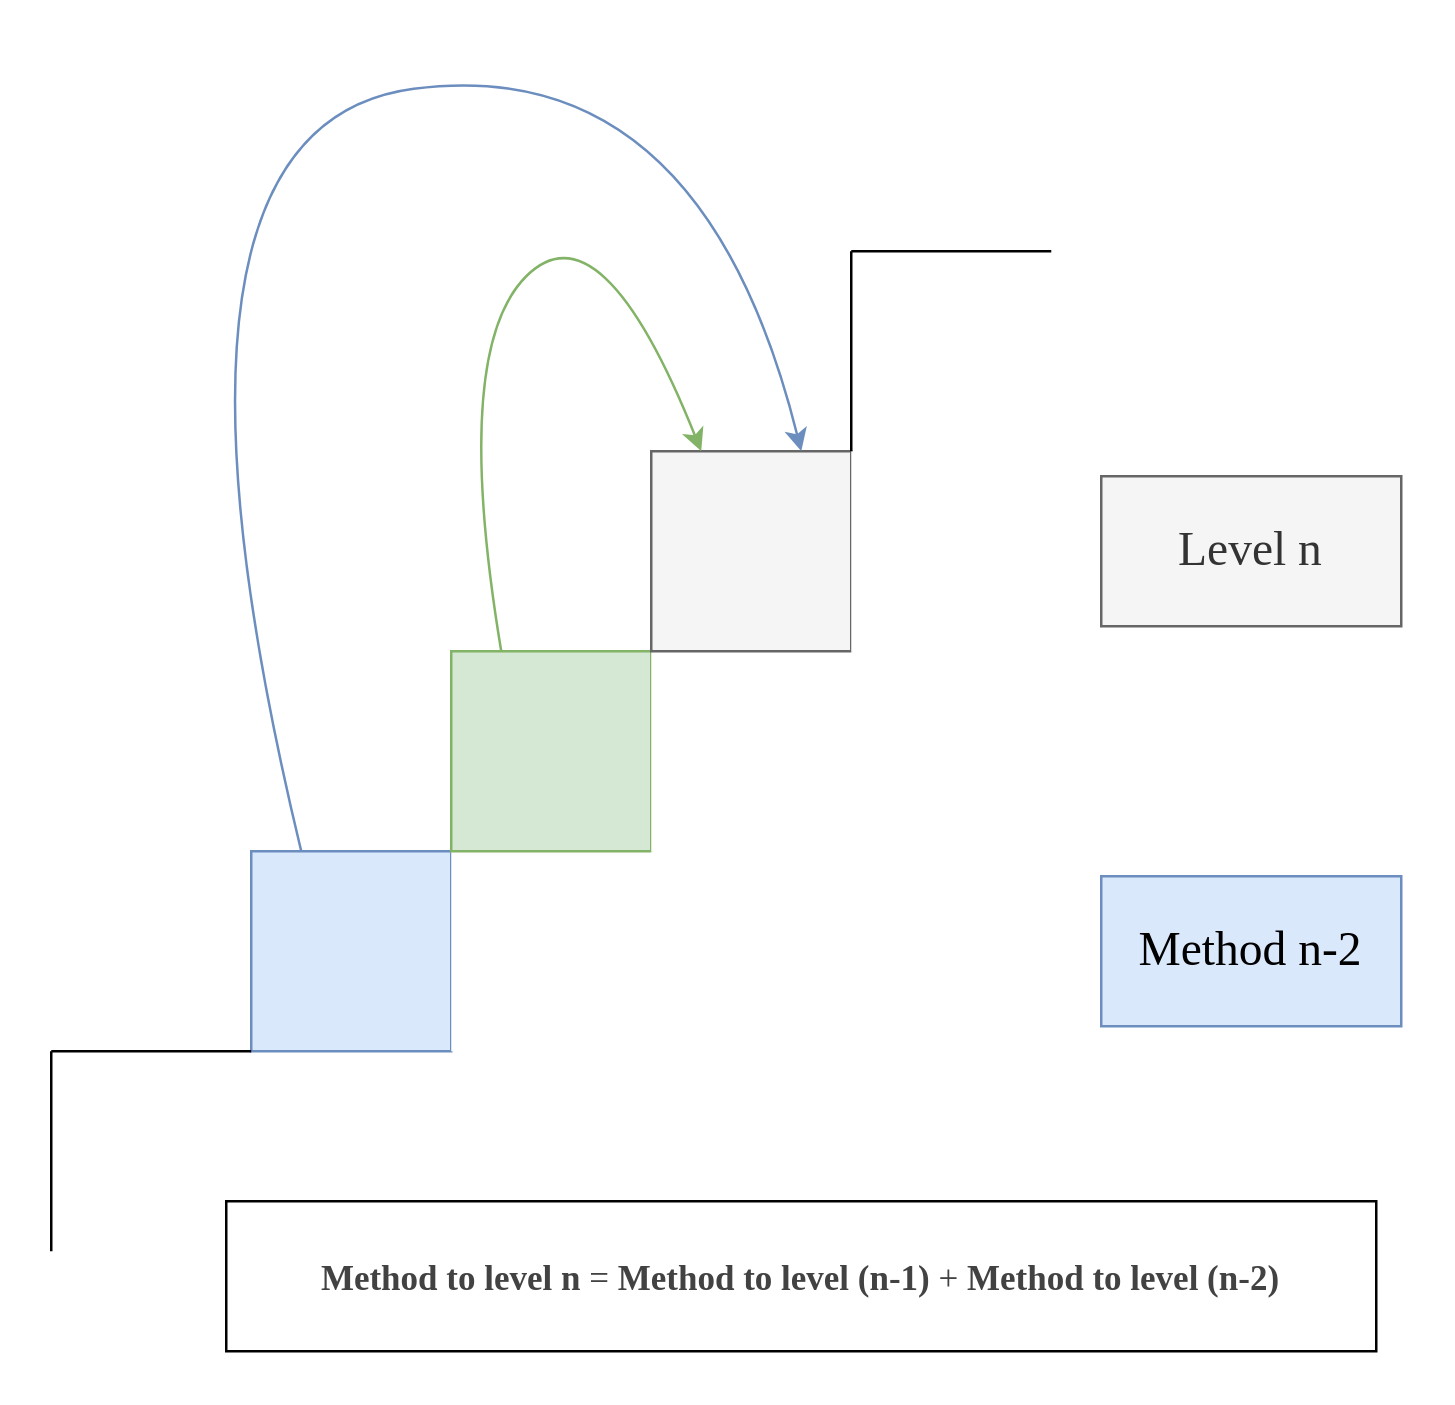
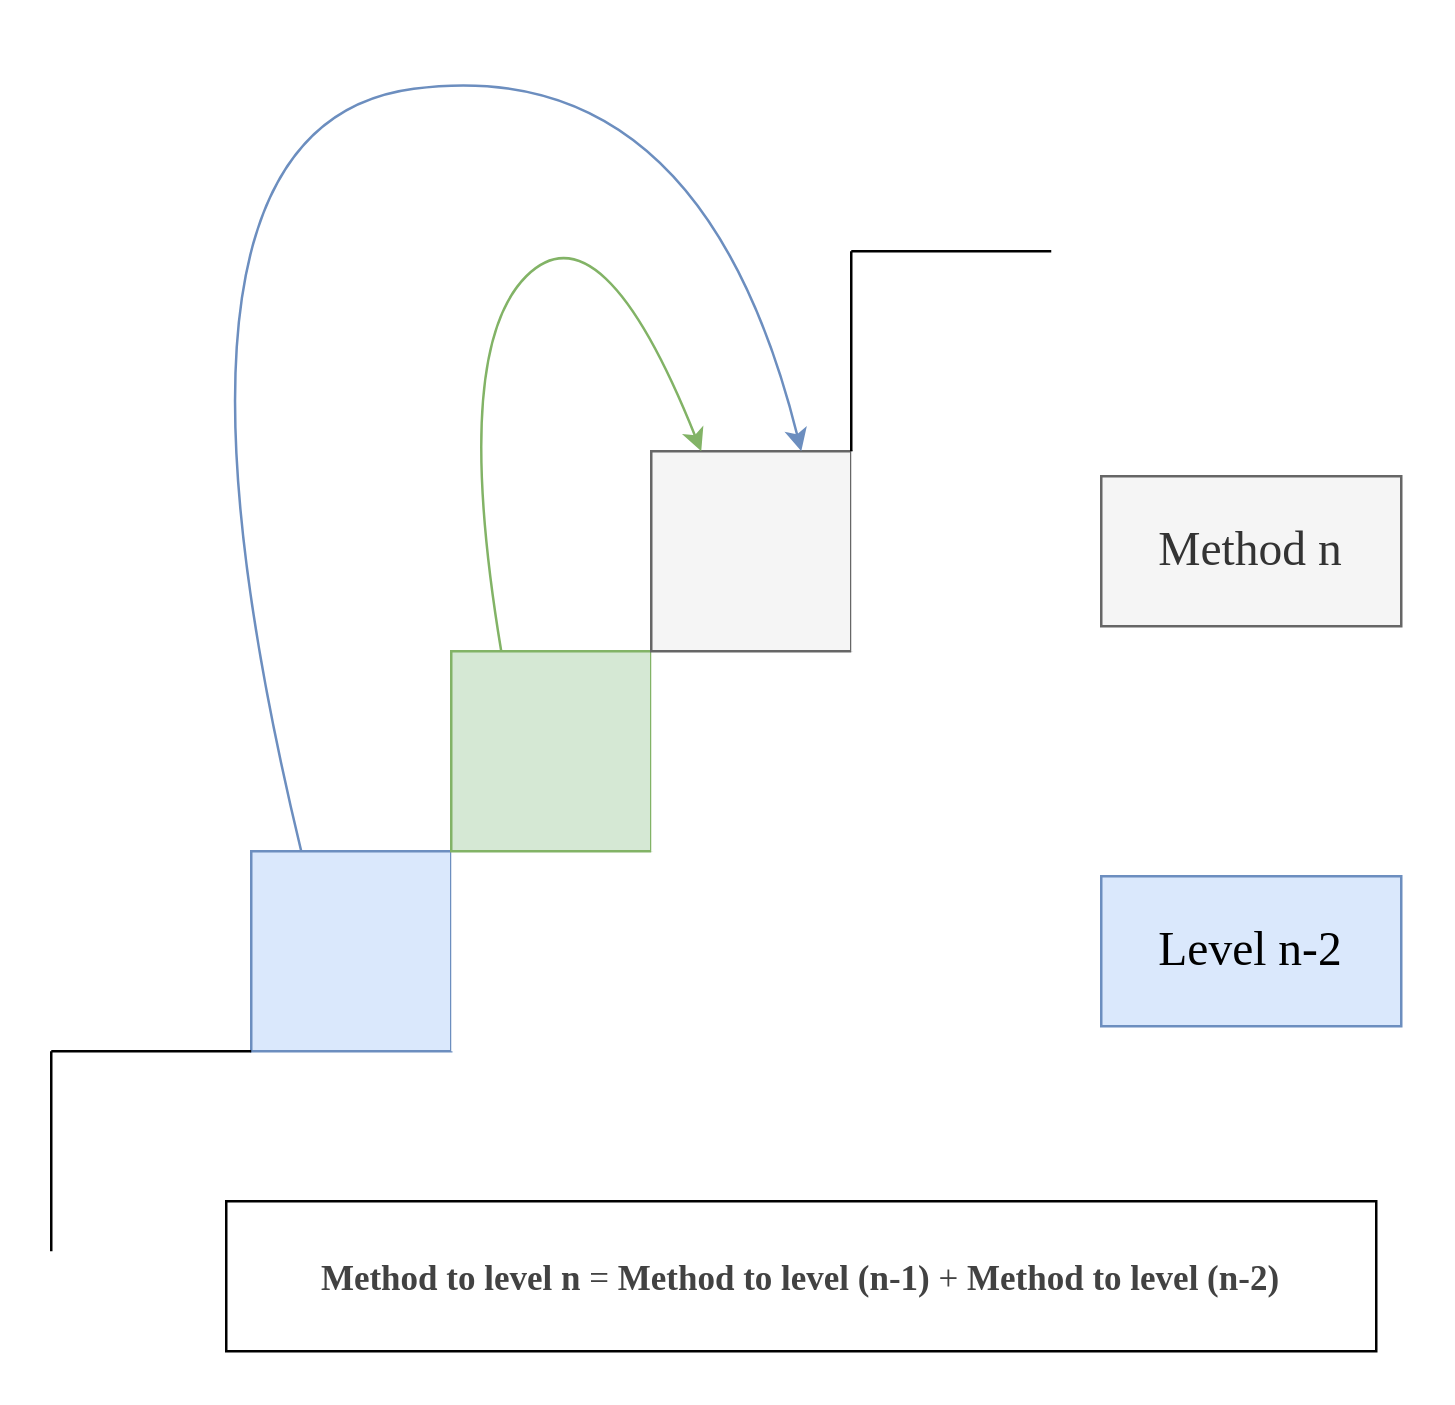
  <mxCell id="0" />
  <mxCell id="1" parent="0" />
  <mxCell id="2" value="" style="whiteSpace=wrap;html=1;aspect=fixed;fillColor=#dae8fc;strokeColor=#6c8ebf;" vertex="1" parent="1"><mxGeometry x="100" y="340" width="80" height="80" as="geometry" /></mxCell>
  <mxCell id="3" value="" style="whiteSpace=wrap;html=1;aspect=fixed;strokeColor=none;" vertex="1" parent="1"><mxGeometry x="180" y="340" width="80" height="80" as="geometry" /></mxCell>
  <mxCell id="4" value="" style="whiteSpace=wrap;html=1;aspect=fixed;fillColor=#d5e8d4;strokeColor=#82b366;" vertex="1" parent="1"><mxGeometry x="180" y="260" width="80" height="80" as="geometry" /></mxCell>
  <mxCell id="5" value="" style="whiteSpace=wrap;html=1;aspect=fixed;strokeColor=none;" vertex="1" parent="1"><mxGeometry x="260" y="340" width="80" height="80" as="geometry" /></mxCell>
  <mxCell id="6" value="" style="whiteSpace=wrap;html=1;aspect=fixed;strokeColor=none;" vertex="1" parent="1"><mxGeometry x="260" y="260" width="80" height="80" as="geometry" /></mxCell>
  <mxCell id="7" value="" style="whiteSpace=wrap;html=1;aspect=fixed;fillColor=#f5f5f5;fontColor=#333333;strokeColor=#666666;" vertex="1" parent="1"><mxGeometry x="260" y="180" width="80" height="80" as="geometry" /></mxCell>
  <mxCell id="8" value="" style="whiteSpace=wrap;html=1;aspect=fixed;strokeColor=none;" vertex="1" parent="1"><mxGeometry x="340" y="340" width="80" height="80" as="geometry" /></mxCell>
  <mxCell id="9" value="" style="whiteSpace=wrap;html=1;aspect=fixed;strokeColor=none;" vertex="1" parent="1"><mxGeometry x="340" y="260" width="80" height="80" as="geometry" /></mxCell>
  <mxCell id="10" value="" style="whiteSpace=wrap;html=1;aspect=fixed;strokeColor=none;" vertex="1" parent="1"><mxGeometry x="340" y="180" width="80" height="80" as="geometry" /></mxCell>
  <mxCell id="11" value="" style="curved=1;endArrow=classic;html=1;rounded=0;fillColor=#dae8fc;strokeColor=#6c8ebf;" edge="1" parent="1"><mxGeometry width="50" height="50" relative="1" as="geometry"><mxPoint x="120" y="340" as="sourcePoint" /><mxPoint x="320" y="180" as="targetPoint" /><Array as="points"><mxPoint x="50" y="50" /><mxPoint x="280" y="20" /></Array></mxGeometry></mxCell>
  <mxCell id="12" value="" style="curved=1;endArrow=classic;html=1;rounded=0;exitX=0.25;exitY=0;exitDx=0;exitDy=0;entryX=0.25;entryY=0;entryDx=0;entryDy=0;fillColor=#d5e8d4;strokeColor=#82b366;" edge="1" parent="1" source="4" target="7"><mxGeometry width="50" height="50" relative="1" as="geometry"><mxPoint x="170" y="180" as="sourcePoint" /><mxPoint x="220" y="130" as="targetPoint" /><Array as="points"><mxPoint x="180" y="140" /><mxPoint x="240" y="80" /></Array></mxGeometry></mxCell>
- <mxCell id="13" value="&lt;font face=&quot;Times New Roman&quot; style=&quot;font-size: 19px&quot;&gt;Level n&lt;/font&gt;" style="rounded=0;whiteSpace=wrap;html=1;fillColor=#f5f5f5;fontColor=#333333;strokeColor=#666666;" vertex="1" parent="1"><mxGeometry x="440" y="190" width="120" height="60" as="geometry" /></mxCell>
- <mxCell id="14" value="&lt;font face=&quot;Times New Roman&quot; style=&quot;font-size: 19px&quot;&gt;Method n-2&lt;/font&gt;" style="rounded=0;whiteSpace=wrap;html=1;fillColor=#dae8fc;strokeColor=#6c8ebf;" vertex="1" parent="1"><mxGeometry x="440" y="350" width="120" height="60" as="geometry" /></mxCell>
+ <mxCell id="13" value="&lt;font face=&quot;Times New Roman&quot; style=&quot;font-size: 19px&quot;&gt;Method n&lt;/font&gt;" style="rounded=0;whiteSpace=wrap;html=1;fillColor=#f5f5f5;fontColor=#333333;strokeColor=#666666;" vertex="1" parent="1"><mxGeometry x="440" y="190" width="120" height="60" as="geometry" /></mxCell>
+ <mxCell id="14" value="&lt;font face=&quot;Times New Roman&quot; style=&quot;font-size: 19px&quot;&gt;Level n-2&lt;/font&gt;" style="rounded=0;whiteSpace=wrap;html=1;fillColor=#dae8fc;strokeColor=#6c8ebf;" vertex="1" parent="1"><mxGeometry x="440" y="350" width="120" height="60" as="geometry" /></mxCell>
  <mxCell id="15" value="&lt;span style=&quot;box-sizing: border-box ; font-weight: bolder ; color: rgb(66 , 66 , 66) ; font-family: , &amp;#34;blinkmacsystemfont&amp;#34; , &amp;#34;segoe ui&amp;#34; , &amp;#34;pingfang sc&amp;#34; , &amp;#34;hiragino sans gb&amp;#34; , &amp;#34;microsoft yahei&amp;#34; , &amp;#34;helvetica neue&amp;#34; , &amp;#34;helvetica&amp;#34; , &amp;#34;arial&amp;#34; , sans-serif , &amp;#34;apple color emoji&amp;#34; , &amp;#34;segoe ui emoji&amp;#34; , &amp;#34;segoe ui symbol&amp;#34; ; font-size: 14px ; background-color: rgb(255 , 255 , 255)&quot;&gt;Method to level n&lt;/span&gt;&lt;span style=&quot;color: rgb(66 , 66 , 66) ; font-family: , &amp;#34;blinkmacsystemfont&amp;#34; , &amp;#34;segoe ui&amp;#34; , &amp;#34;pingfang sc&amp;#34; , &amp;#34;hiragino sans gb&amp;#34; , &amp;#34;microsoft yahei&amp;#34; , &amp;#34;helvetica neue&amp;#34; , &amp;#34;helvetica&amp;#34; , &amp;#34;arial&amp;#34; , sans-serif , &amp;#34;apple color emoji&amp;#34; , &amp;#34;segoe ui emoji&amp;#34; , &amp;#34;segoe ui symbol&amp;#34; ; font-size: 14px ; background-color: rgb(255 , 255 , 255)&quot;&gt;&amp;nbsp;=&amp;nbsp;&lt;/span&gt;&lt;span style=&quot;box-sizing: border-box ; font-weight: bolder ; color: rgb(66 , 66 , 66) ; font-family: , &amp;#34;blinkmacsystemfont&amp;#34; , &amp;#34;segoe ui&amp;#34; , &amp;#34;pingfang sc&amp;#34; , &amp;#34;hiragino sans gb&amp;#34; , &amp;#34;microsoft yahei&amp;#34; , &amp;#34;helvetica neue&amp;#34; , &amp;#34;helvetica&amp;#34; , &amp;#34;arial&amp;#34; , sans-serif , &amp;#34;apple color emoji&amp;#34; , &amp;#34;segoe ui emoji&amp;#34; , &amp;#34;segoe ui symbol&amp;#34; ; font-size: 14px ; background-color: rgb(255 , 255 , 255)&quot;&gt;Method to level (n-1)&lt;/span&gt;&lt;span style=&quot;color: rgb(66 , 66 , 66) ; font-family: , &amp;#34;blinkmacsystemfont&amp;#34; , &amp;#34;segoe ui&amp;#34; , &amp;#34;pingfang sc&amp;#34; , &amp;#34;hiragino sans gb&amp;#34; , &amp;#34;microsoft yahei&amp;#34; , &amp;#34;helvetica neue&amp;#34; , &amp;#34;helvetica&amp;#34; , &amp;#34;arial&amp;#34; , sans-serif , &amp;#34;apple color emoji&amp;#34; , &amp;#34;segoe ui emoji&amp;#34; , &amp;#34;segoe ui symbol&amp;#34; ; font-size: 14px ; background-color: rgb(255 , 255 , 255)&quot;&gt;&amp;nbsp;+&amp;nbsp;&lt;/span&gt;&lt;span style=&quot;box-sizing: border-box ; font-weight: bolder ; color: rgb(66 , 66 , 66) ; font-family: , &amp;#34;blinkmacsystemfont&amp;#34; , &amp;#34;segoe ui&amp;#34; , &amp;#34;pingfang sc&amp;#34; , &amp;#34;hiragino sans gb&amp;#34; , &amp;#34;microsoft yahei&amp;#34; , &amp;#34;helvetica neue&amp;#34; , &amp;#34;helvetica&amp;#34; , &amp;#34;arial&amp;#34; , sans-serif , &amp;#34;apple color emoji&amp;#34; , &amp;#34;segoe ui emoji&amp;#34; , &amp;#34;segoe ui symbol&amp;#34; ; font-size: 14px ; background-color: rgb(255 , 255 , 255)&quot;&gt;Method to level (n-2)&lt;/span&gt;" style="rounded=0;whiteSpace=wrap;html=1;fontFamily=Times New Roman;fontSize=19;" vertex="1" parent="1"><mxGeometry x="90" y="480" width="460" height="60" as="geometry" /></mxCell>
  <mxCell id="16" value="" style="endArrow=none;html=1;rounded=0;fontFamily=Times New Roman;fontSize=19;exitX=0;exitY=1;exitDx=0;exitDy=0;" edge="1" parent="1" source="2"><mxGeometry width="50" height="50" relative="1" as="geometry"><mxPoint x="320" y="300" as="sourcePoint" /><mxPoint x="20" y="420" as="targetPoint" /></mxGeometry></mxCell>
  <mxCell id="17" value="" style="endArrow=none;html=1;rounded=0;fontFamily=Times New Roman;fontSize=19;" edge="1" parent="1"><mxGeometry width="50" height="50" relative="1" as="geometry"><mxPoint x="20" y="500" as="sourcePoint" /><mxPoint x="20" y="420" as="targetPoint" /></mxGeometry></mxCell>
  <mxCell id="18" value="" style="endArrow=none;html=1;rounded=0;fontFamily=Times New Roman;fontSize=19;exitX=0;exitY=1;exitDx=0;exitDy=0;" edge="1" parent="1"><mxGeometry width="50" height="50" relative="1" as="geometry"><mxPoint x="420" y="100" as="sourcePoint" /><mxPoint x="340" y="100" as="targetPoint" /></mxGeometry></mxCell>
  <mxCell id="19" value="" style="endArrow=none;html=1;rounded=0;fontFamily=Times New Roman;fontSize=19;" edge="1" parent="1"><mxGeometry width="50" height="50" relative="1" as="geometry"><mxPoint x="340" y="180" as="sourcePoint" /><mxPoint x="340" y="100" as="targetPoint" /></mxGeometry></mxCell>
